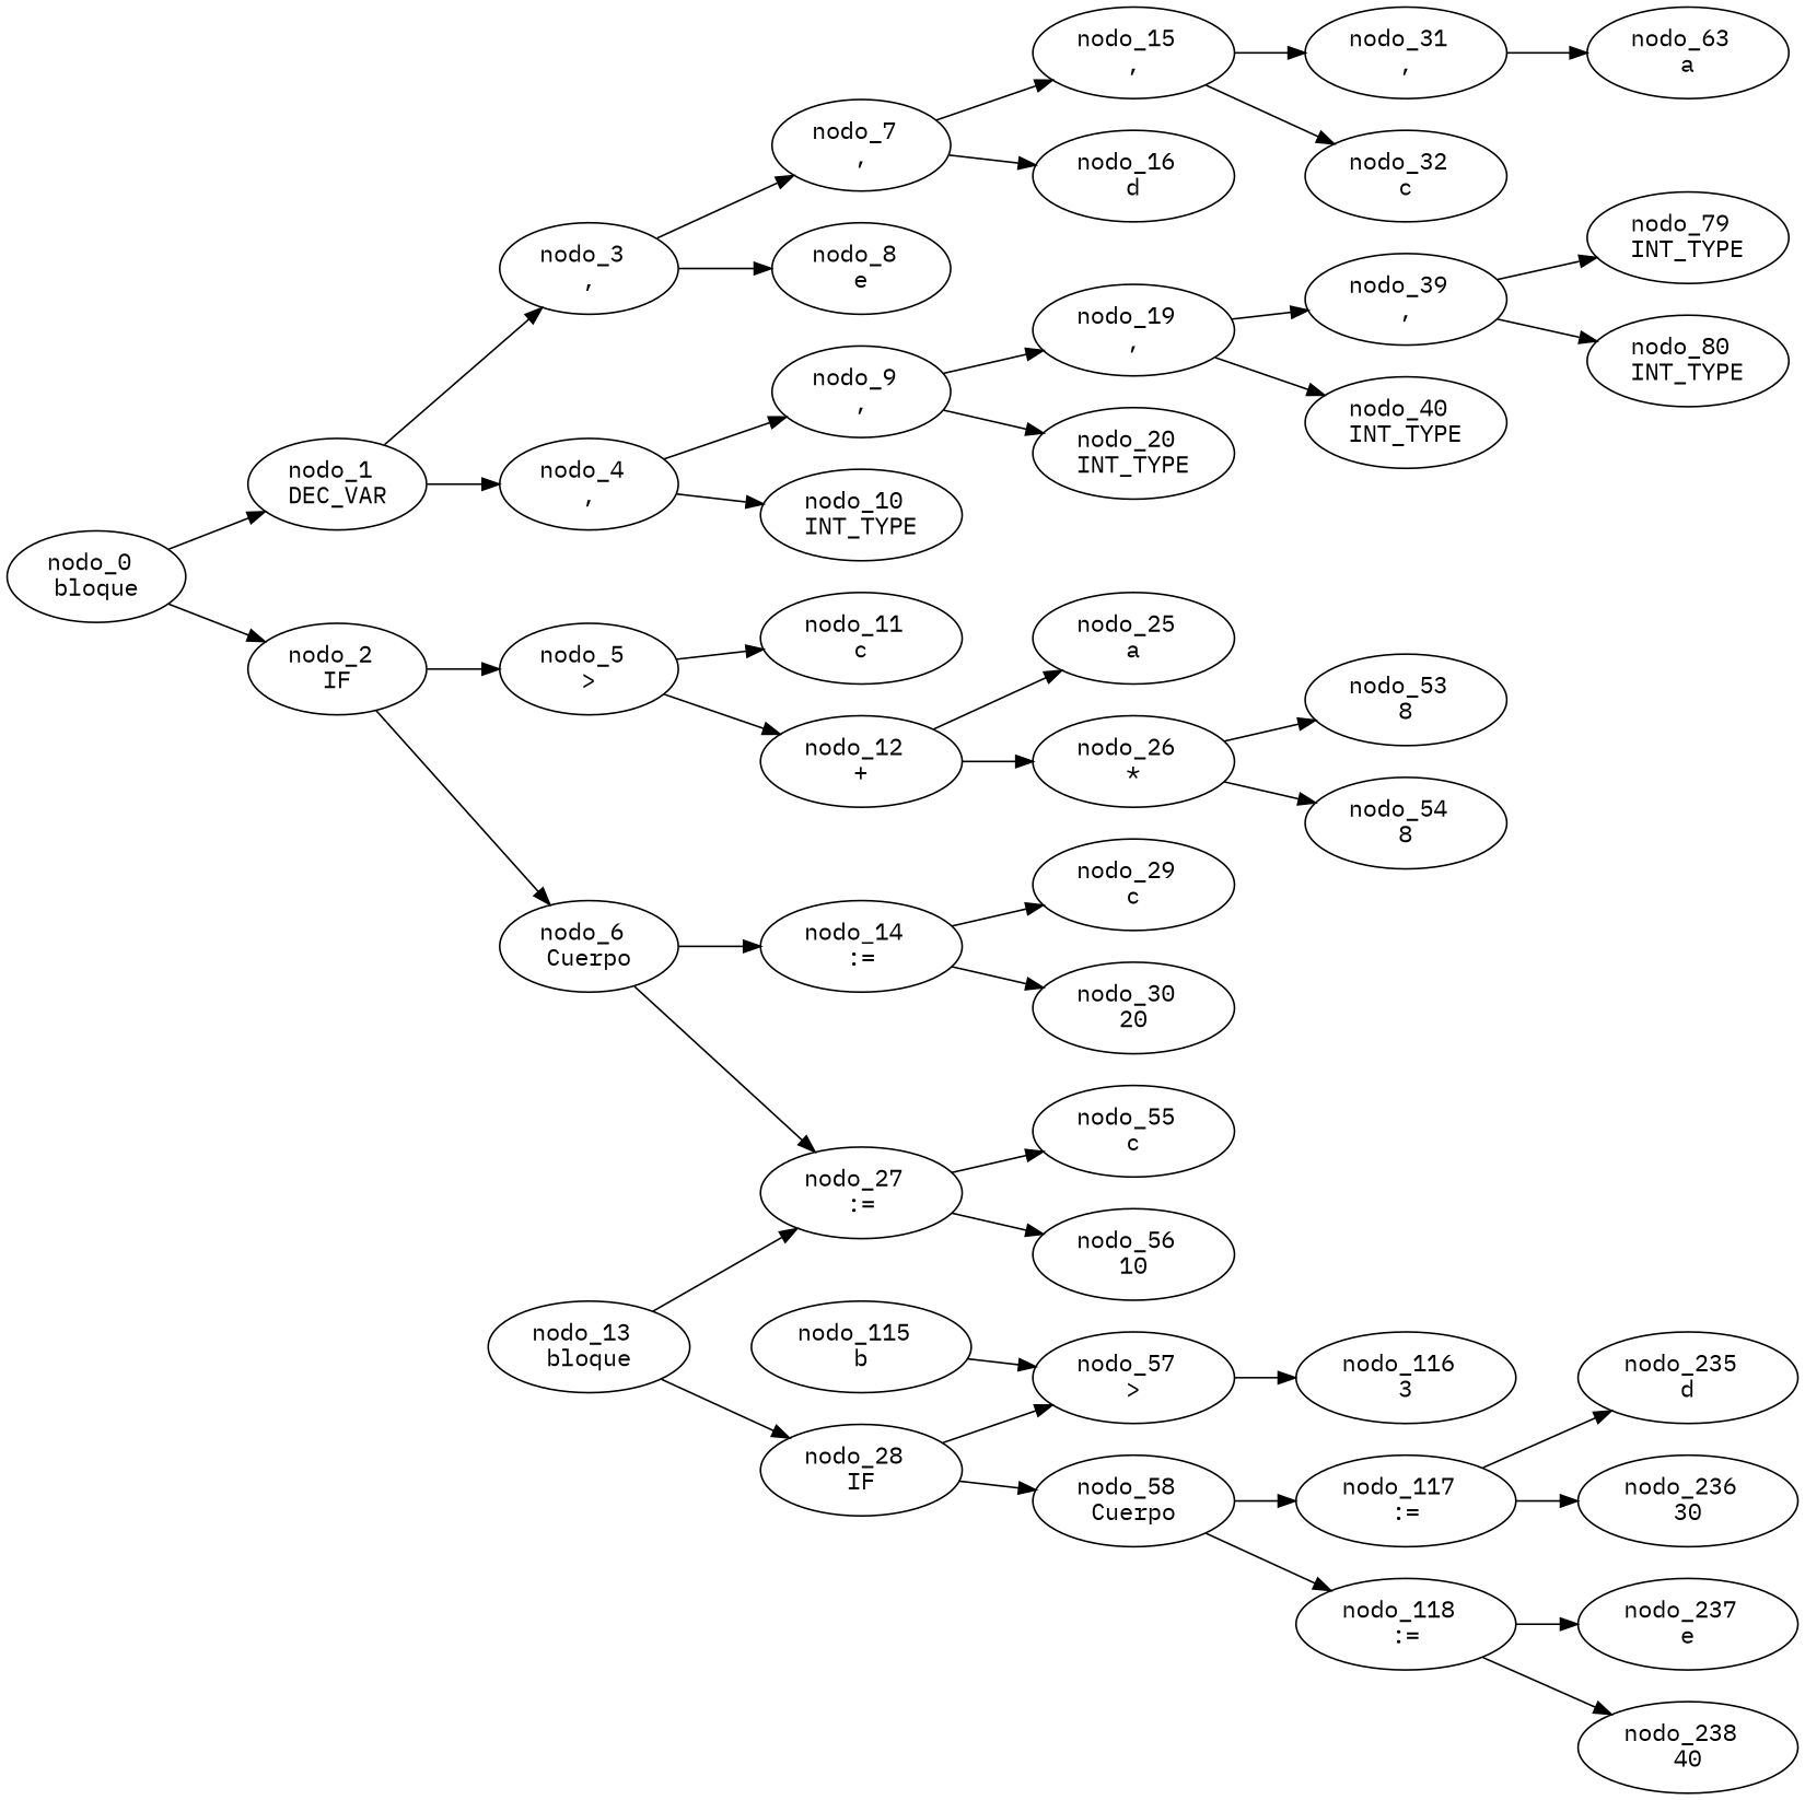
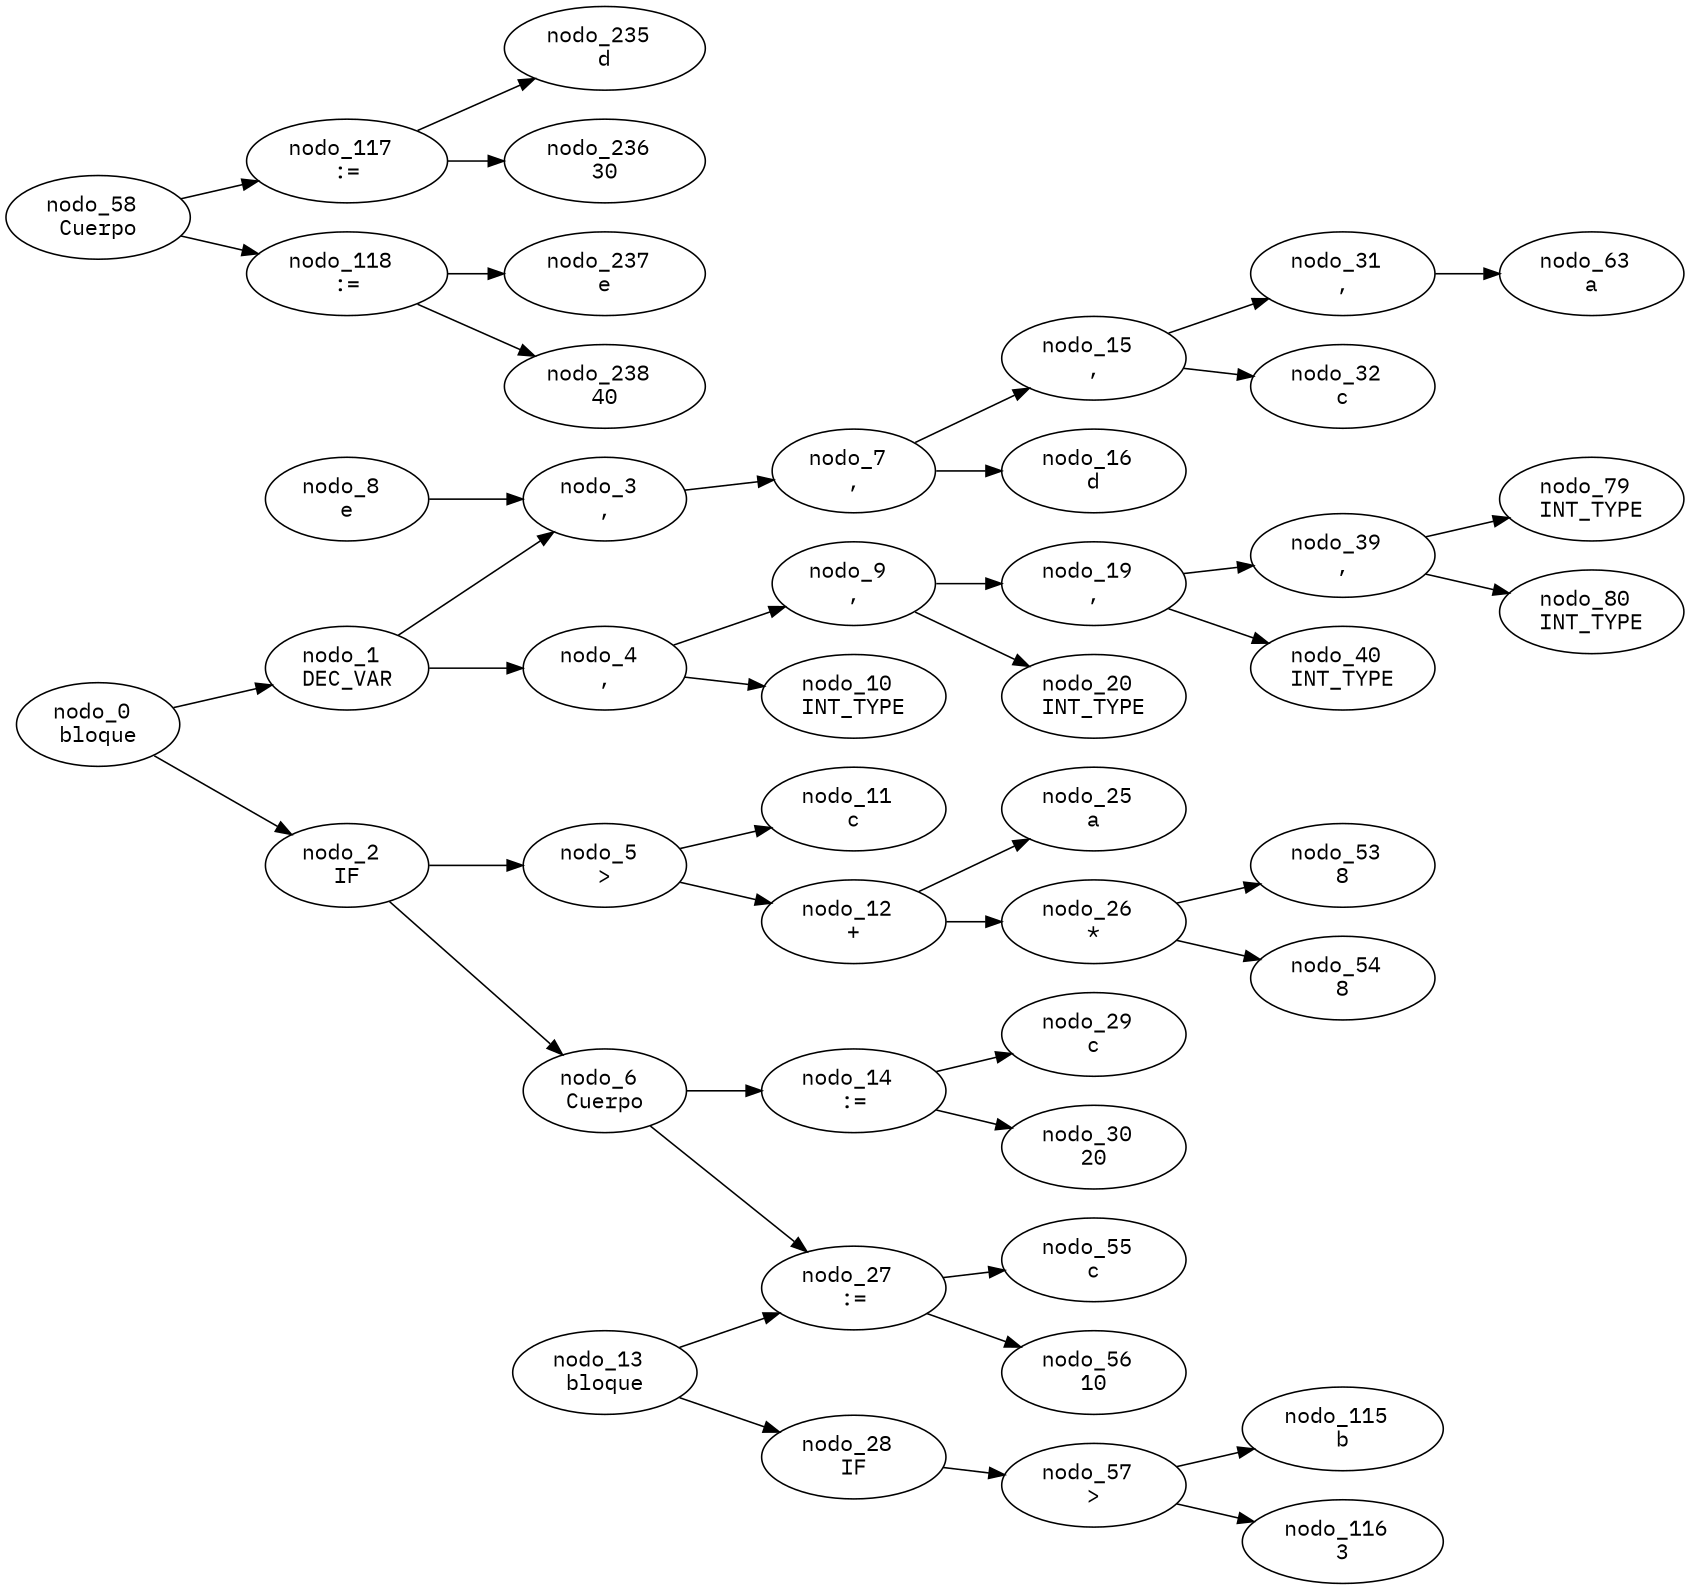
  digraph {
    fontname="IBM Plex Mono"
    rankdir=LR
    node [fontname="IBM Plex Mono"]
    edge [fontname="IBM Plex Mono"]
    "nodo_0 \nbloque"
    "nodo_1 \nDEC_VAR"
    "nodo_2 \nIF"
    "nodo_3 \n,"
    "nodo_4 \n,"
    "nodo_5 \n>"
    "nodo_6 \nCuerpo"
    "nodo_7 \n,"
    "nodo_8 \ne"
    "nodo_9 \n,"
    "nodo_10 \nINT_TYPE"
    "nodo_11 \nc"
    "nodo_12 \n+"
    "nodo_14 \n:="
    "nodo_27 \n:="
    "nodo_15 \n,"
    "nodo_16 \nd"
    "nodo_19 \n,"
    "nodo_20 \nINT_TYPE"
    "nodo_31 \n,"
    "nodo_32 \nc"
    "nodo_63 \na"
    "nodo_39 \n,"
    "nodo_40 \nINT_TYPE"
    "nodo_79 \nINT_TYPE"
    "nodo_80 \nINT_TYPE"
    "nodo_25 \na"
    "nodo_26 \n*"
    "nodo_13 \nbloque"
    "nodo_28 \nIF"
    "nodo_29 \nc"
    "nodo_30 \n20"
    "nodo_53 \n8"
    "nodo_54 \n8"
    "nodo_55 \nc"
    "nodo_56 \n10"
    "nodo_57 \n>"
    "nodo_58 \nCuerpo"
    "nodo_115 \nb"
    "nodo_116 \n3"
    "nodo_117 \n:="
    "nodo_118 \n:="
    "nodo_235 \nd"
    "nodo_236 \n30"
    "nodo_237 \ne"
    "nodo_238 \n40"
    "nodo_0 \nbloque" -> "nodo_1 \nDEC_VAR"
    "nodo_0 \nbloque" -> "nodo_2 \nIF"
    "nodo_1 \nDEC_VAR" -> "nodo_3 \n,"
    "nodo_1 \nDEC_VAR" -> "nodo_4 \n,"
    "nodo_2 \nIF" -> "nodo_5 \n>"
    "nodo_2 \nIF" -> "nodo_6 \nCuerpo"
    "nodo_3 \n," -> "nodo_7 \n,"
-   "nodo_3 \n," -> "nodo_8 \ne"
+   "nodo_8 \ne" -> "nodo_3 \n,"
    "nodo_4 \n," -> "nodo_9 \n,"
    "nodo_4 \n," -> "nodo_10 \nINT_TYPE"
    "nodo_5 \n>" -> "nodo_11 \nc"
    "nodo_5 \n>" -> "nodo_12 \n+"
    "nodo_6 \nCuerpo" -> "nodo_14 \n:="
    "nodo_6 \nCuerpo" -> "nodo_27 \n:="
    "nodo_7 \n," -> "nodo_15 \n,"
    "nodo_7 \n," -> "nodo_16 \nd"
    "nodo_9 \n," -> "nodo_19 \n,"
    "nodo_9 \n," -> "nodo_20 \nINT_TYPE"
    "nodo_12 \n+" -> "nodo_25 \na"
    "nodo_12 \n+" -> "nodo_26 \n*"
    "nodo_14 \n:=" -> "nodo_29 \nc"
    "nodo_14 \n:=" -> "nodo_30 \n20"
    "nodo_27 \n:=" -> "nodo_55 \nc"
    "nodo_27 \n:=" -> "nodo_56 \n10"
    "nodo_15 \n," -> "nodo_31 \n,"
    "nodo_15 \n," -> "nodo_32 \nc"
    "nodo_19 \n," -> "nodo_39 \n,"
    "nodo_19 \n," -> "nodo_40 \nINT_TYPE"
    "nodo_31 \n," -> "nodo_63 \na"
    "nodo_39 \n," -> "nodo_79 \nINT_TYPE"
    "nodo_39 \n," -> "nodo_80 \nINT_TYPE"
    "nodo_26 \n*" -> "nodo_53 \n8"
    "nodo_26 \n*" -> "nodo_54 \n8"
    "nodo_13 \nbloque" -> "nodo_27 \n:="
    "nodo_13 \nbloque" -> "nodo_28 \nIF"
    "nodo_28 \nIF" -> "nodo_57 \n>"
-   "nodo_28 \nIF" -> "nodo_58 \nCuerpo"
-   "nodo_115 \nb" -> "nodo_57 \n>"
+   "nodo_57 \n>" -> "nodo_115 \nb"
    "nodo_57 \n>" -> "nodo_116 \n3"
    "nodo_58 \nCuerpo" -> "nodo_117 \n:="
    "nodo_58 \nCuerpo" -> "nodo_118 \n:="
    "nodo_117 \n:=" -> "nodo_235 \nd"
    "nodo_117 \n:=" -> "nodo_236 \n30"
    "nodo_118 \n:=" -> "nodo_237 \ne"
    "nodo_118 \n:=" -> "nodo_238 \n40"
  }
